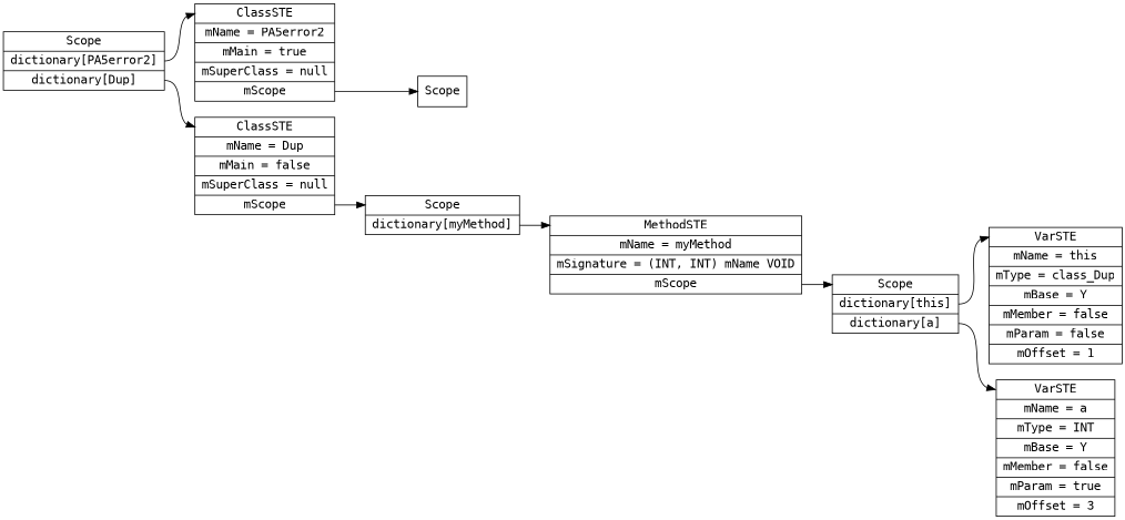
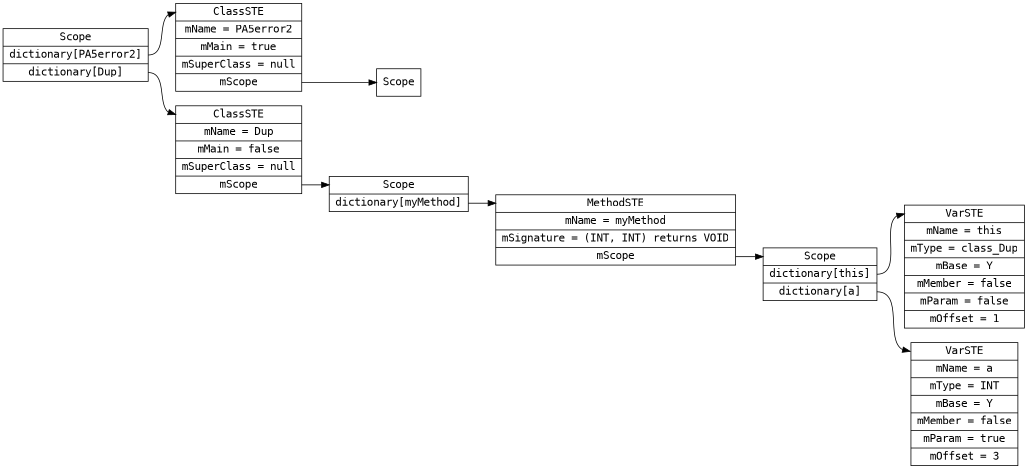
  digraph {
    rankdir=LR
    fontname="DejaVu Sans Mono"
    node [shape=record fontname="DejaVu Sans Mono"]
    edge [headport=f0 tailport=f1 fontname="DejaVu Sans Mono"]
    n1 [label=" <f0> Scope | <f1> dictionary\[PA5error2\] | <f2> dictionary\[Dup\] "]
    n2 [label=" <f0> ClassSTE | <f1> mName = PA5error2| <f2> mMain = true| <f3> mSuperClass = null| <f4> mScope "]
    n3 [label=" <f0> ClassSTE | <f1> mName = Dup| <f2> mMain = false| <f3> mSuperClass = null| <f4> mScope "]
    n4 [label=" <f0> Scope "]
    n5 [label=" <f0> Scope | <f1> dictionary\[myMethod\] "]
-   n6 [label=" <f0> MethodSTE | <f1> mName = myMethod| <f2> mSignature = (INT, INT) mName VOID| <f3> mScope "]
+   n6 [label=" <f0> MethodSTE | <f1> mName = myMethod| <f2> mSignature = (INT, INT) returns VOID| <f3> mScope "]
    n7 [label=" <f0> Scope | <f1> dictionary\[this\] | <f2> dictionary\[a\] "]
    n8 [label=" <f0> VarSTE | <f1> mName = this| <f2> mType = class_Dup| <f3> mBase = Y| <f4> mMember = false| <f5> mParam = false| <f6> mOffset = 1"]
    n9 [label=" <f0> VarSTE | <f1> mName = a| <f2> mType = INT| <f3> mBase = Y| <f4> mMember = false| <f5> mParam = true| <f6> mOffset = 3"]
    n1 -> n2
    n1 -> n3 [tailport=f2]
    n2 -> n4 [tailport=f4]
    n3 -> n5 [tailport=f4]
    n5 -> n6
    n6 -> n7 [tailport=f3]
    n7 -> n8
    n7 -> n9 [tailport=f2]
  }
